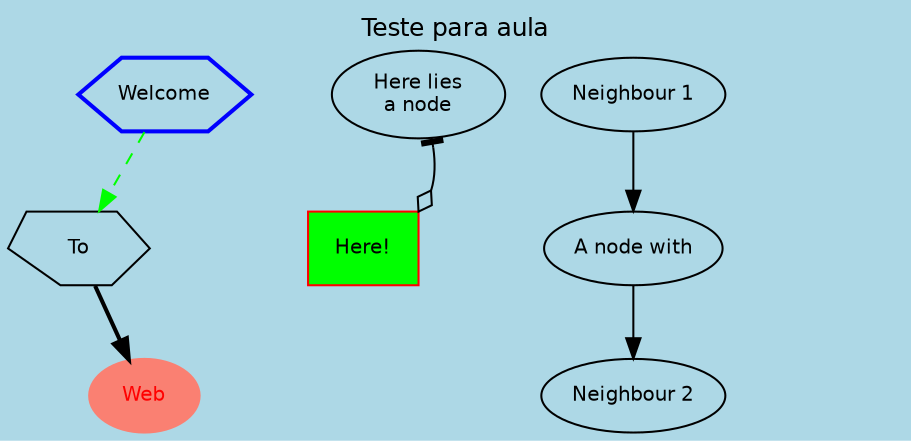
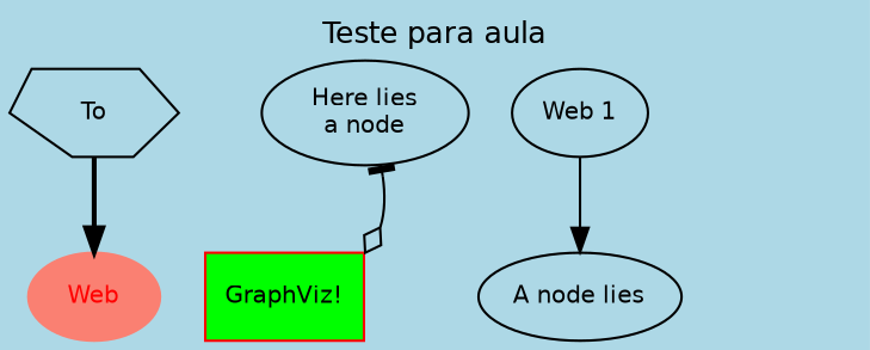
  digraph {
    bgcolor=lightblue
    fontname="DejaVu Sans"
    fontsize=12
    label="Teste para aula"
    labelloc=t
    node [fontname="DejaVu Sans" fontsize=10]
    edge [fontname="DejaVu Sans"]
-   Welcome [color=blue shape=polygon sides=6 style=bold]
    To [distortion=0.5 shape=polygon sides=6 skew=-0.3]
    Web [color=salmon fontcolor=red style=filled]
-   "GraphViz!" [color=red fillcolor=green shape=box style="roundend,filled" label="Here!"]
+   "GraphViz!" [color=red fillcolor=green shape=box style="roundend,filled"]
    "Here lies\la node"
-   "A node with"
-   "Neighbour 2"
-   "Neighbour 1"
+   "A node with" [label="A node lies"]
+   "Neighbour 1" [label="Web 1"]
    "Not here" [style=invis]
-   Welcome -> To [color=green style=dashed]
-   Welcome -> Web [style=invis]
    To -> Web [style=bold]
    "Here lies\la node" -> "GraphViz!" [arrowhead=ediamond arrowtail=tee dir=both headport=ne]
-   "A node with" -> "Neighbour 2"
    "Neighbour 1" -> "A node with"
  }
